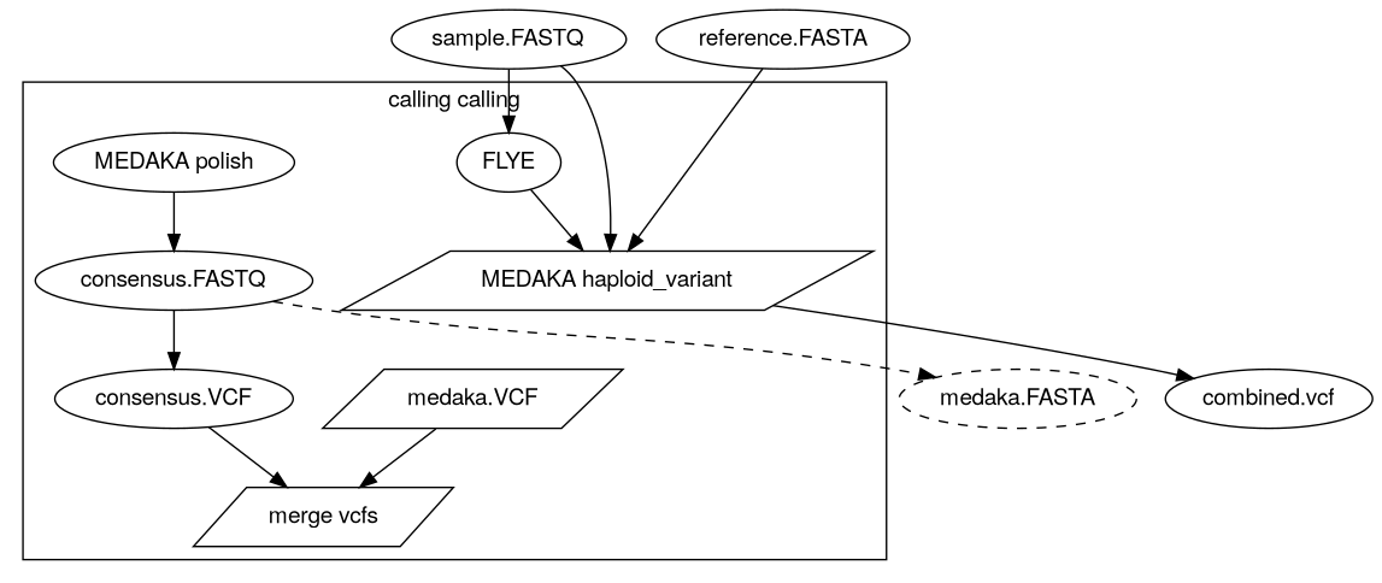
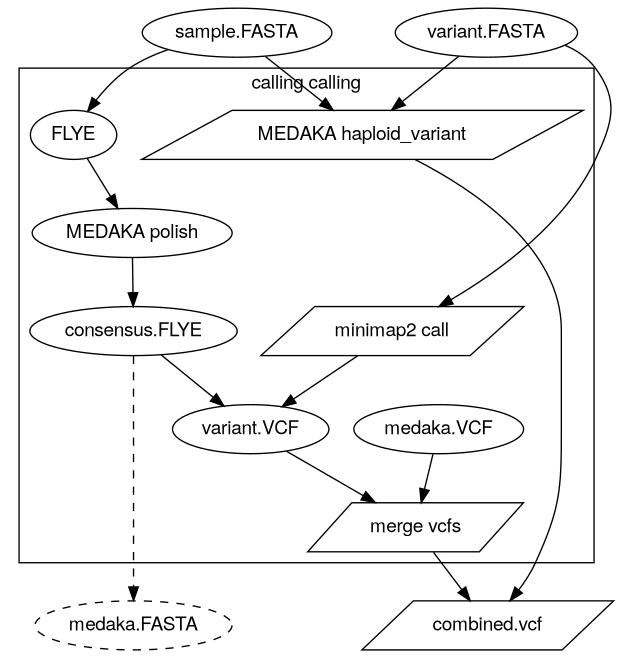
  digraph {
    fontname="Helvetica,Arial,sans-serif"
    node [fontname="Helvetica,Arial,sans-serif" shape=ellipse]
    edge [fontname="Helvetica,Arial,sans-serif"]
-   "sample.FASTQ"
-   "reference.FASTA"
+   "sample.FASTQ" [label="sample.FASTA"]
+   "reference.FASTA" [label="variant.FASTA"]
    n3 [label="medaka.FASTA" style=dashed]
-   "combined.vcf"
-   "consensus.FASTQ"
-   "medaka.VCF" [shape=parallelogram]
+   "combined.vcf" [shape=parallelogram]
+   "consensus.FASTQ" [label="consensus.FLYE"]
+   "minimap2 call" [shape=parallelogram]
+   "medaka.VCF"
    "merge vcfs" [shape=parallelogram]
-   "consensus.VCF"
+   "consensus.VCF" [label="variant.VCF"]
    FLYE
    "MEDAKA polish"
    "MEDAKA haploid_variant" [shape=parallelogram]
    subgraph sub_1 {
      rank=same
      "sample.FASTQ"
      "reference.FASTA"
    }
    subgraph sub_2 {
      rank=same
      n3
      "combined.vcf"
    }
    subgraph cluster_3 {
      label="calling calling"
      "consensus.FASTQ"
+     "minimap2 call"
      "medaka.VCF"
      "merge vcfs"
      "consensus.VCF"
      FLYE
      "MEDAKA polish"
      "MEDAKA haploid_variant"
    }
    "sample.FASTQ" -> FLYE
    "sample.FASTQ" -> "MEDAKA haploid_variant"
+   "reference.FASTA" -> "minimap2 call"
    "reference.FASTA" -> "MEDAKA haploid_variant"
    "consensus.FASTQ" -> n3 [style=dashed]
    "consensus.FASTQ" -> "consensus.VCF"
+   "minimap2 call" -> "consensus.VCF"
    "medaka.VCF" -> "merge vcfs"
+   "merge vcfs" -> "combined.vcf"
    "consensus.VCF" -> "merge vcfs"
-   FLYE -> "MEDAKA haploid_variant"
+   FLYE -> "MEDAKA polish"
    "MEDAKA polish" -> "consensus.FASTQ"
    "MEDAKA haploid_variant" -> "combined.vcf"
  }
